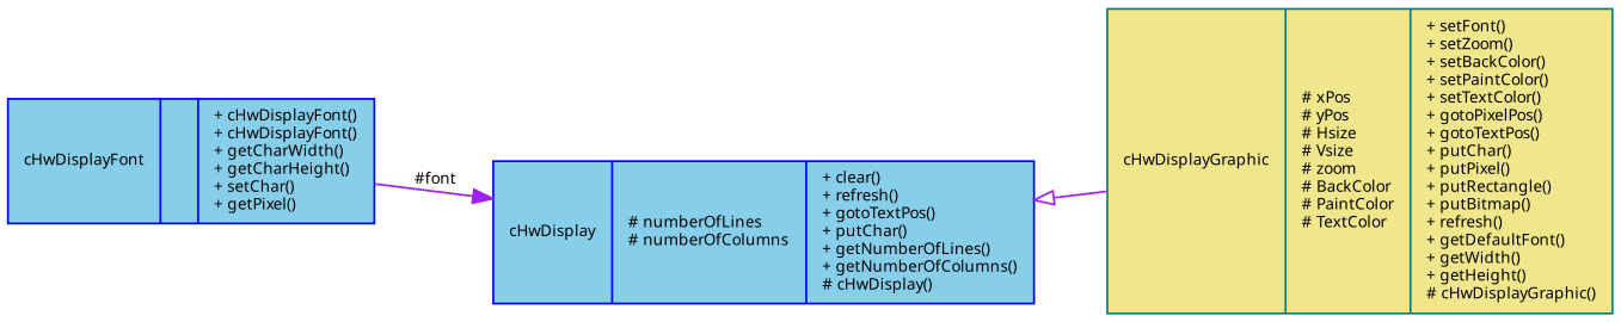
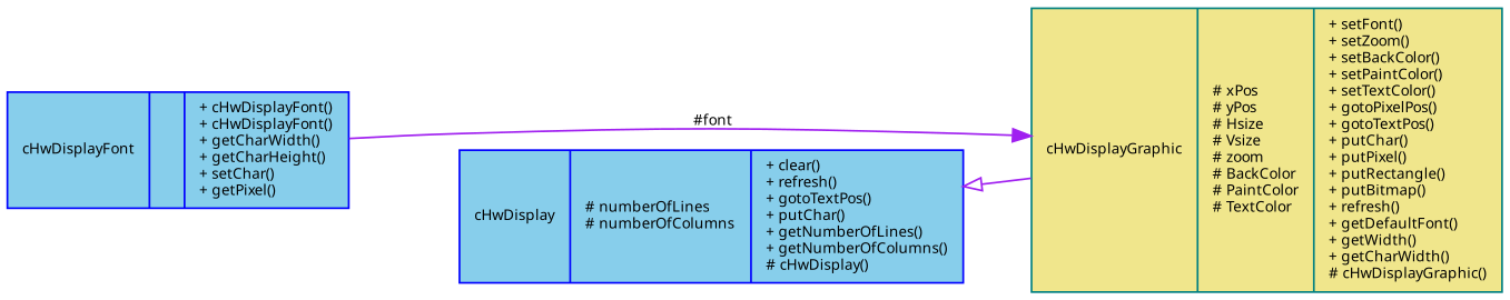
  digraph {
    rankdir=LR
    node [color=blue fillcolor=skyblue fontname=Sans fontsize=8 shape=record style=filled]
    edge [color=purple fontname=Sans fontsize=8 labelfontname=Sans labelfontsize=8 style=solid]
-   n1 [color=teal fillcolor=khaki height=0.2 label="{cHwDisplayGraphic\n|# xPos\l# yPos\l# Hsize\l# Vsize\l# zoom\l# BackColor\l# PaintColor\l# TextColor\l|+ setFont()\l+ setZoom()\l+ setBackColor()\l+ setPaintColor()\l+ setTextColor()\l+ gotoPixelPos()\l+ gotoTextPos()\l+ putChar()\l+ putPixel()\l+ putRectangle()\l+ putBitmap()\l+ refresh()\l+ getDefaultFont()\l+ getWidth()\l+ getHeight()\l# cHwDisplayGraphic()\l}" width=0.4]
+   n1 [color=teal fillcolor=khaki height=0.2 label="{cHwDisplayGraphic\n|# xPos\l# yPos\l# Hsize\l# Vsize\l# zoom\l# BackColor\l# PaintColor\l# TextColor\l|+ setFont()\l+ setZoom()\l+ setBackColor()\l+ setPaintColor()\l+ setTextColor()\l+ gotoPixelPos()\l+ gotoTextPos()\l+ putChar()\l+ putPixel()\l+ putRectangle()\l+ putBitmap()\l+ refresh()\l+ getDefaultFont()\l+ getWidth()\l+ getCharWidth()\l# cHwDisplayGraphic()\l}" width=0.4]
    n2 [height=0.2 label="{cHwDisplay\n|# numberOfLines\l# numberOfColumns\l|+ clear()\l+ refresh()\l+ gotoTextPos()\l+ putChar()\l+ getNumberOfLines()\l+ getNumberOfColumns()\l# cHwDisplay()\l}" width=0.4]
    n3 [height=0.2 label="{cHwDisplayFont\n||+ cHwDisplayFont()\l+ cHwDisplayFont()\l+ getCharWidth()\l+ getCharHeight()\l+ setChar()\l+ getPixel()\l}" width=0.4]
    n2 -> n1 [arrowtail=onormal dir=back]
-   n3 -> n2 [arrowhead=normal label=" #font"]
+   n3 -> n1 [arrowhead=normal label=" #font"]
  }
